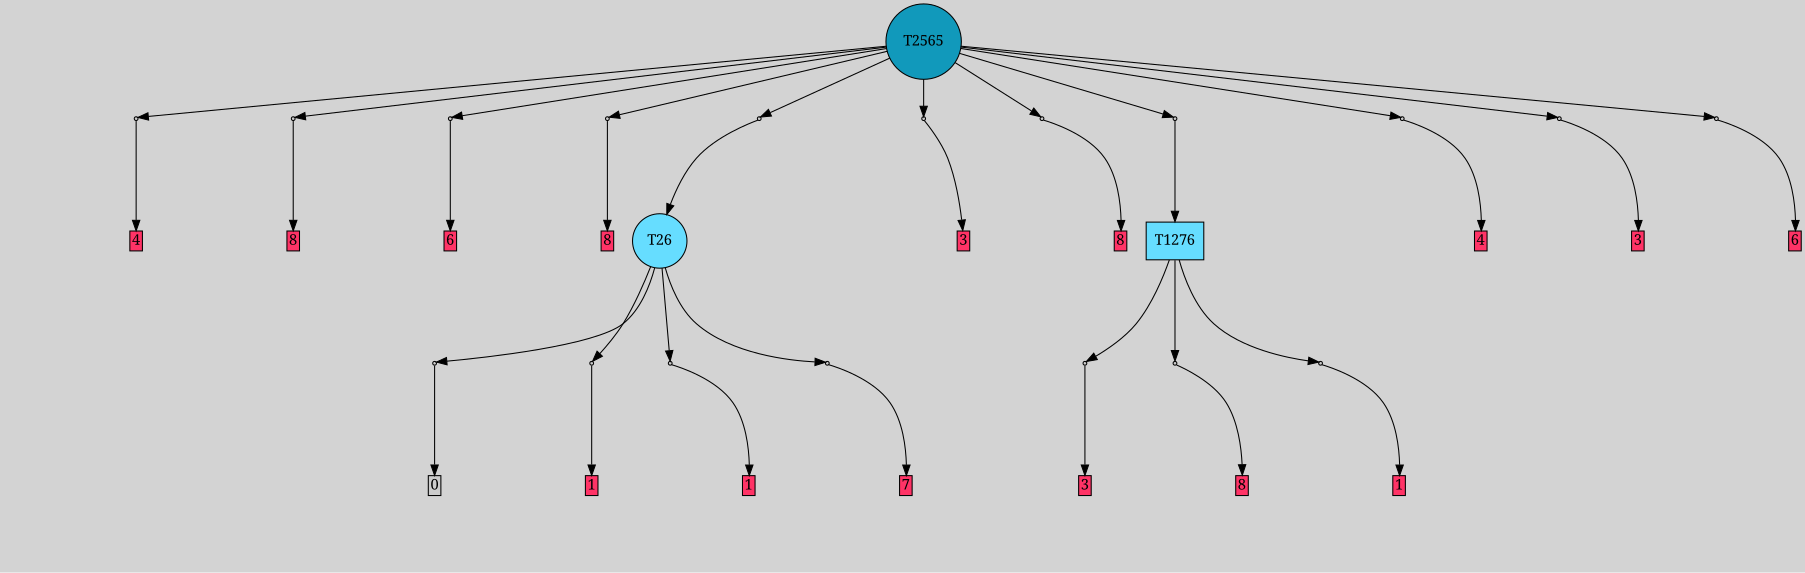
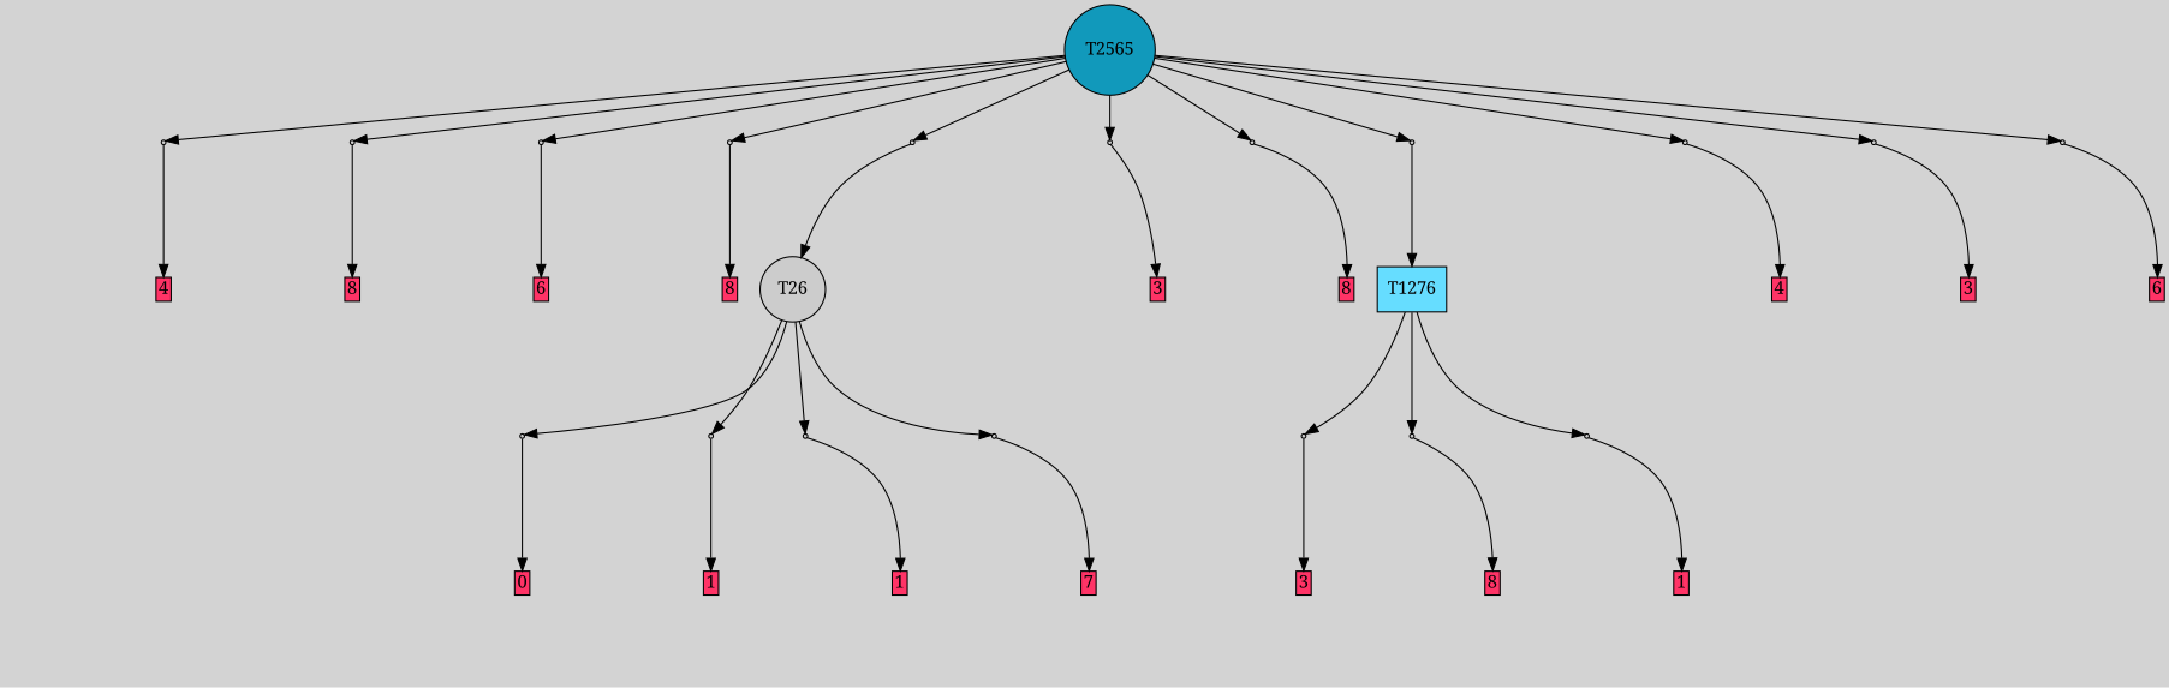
  digraph {
    bgcolor=lightgray
    fontname="Noto Serif"
    node [fontname="Noto Serif" shape=box style=filled]
    edge [fontname="Noto Serif"]
    T2565 [fillcolor="#1199bb" shape=circle]
    P33662 [fillcolor="#cccccc" shape=point]
    P33663 [fillcolor="#cccccc" shape=point]
    P33664 [fillcolor="#cccccc" shape=point]
    P33665 [fillcolor="#cccccc" shape=point]
    P33666 [fillcolor="#cccccc" shape=point]
    P33667 [fillcolor="#cccccc" shape=point]
    P33668 [fillcolor="#cccccc" shape=point]
    P33669 [fillcolor="#cccccc" shape=point]
    P33670 [fillcolor="#cccccc" shape=point]
    P33671 [fillcolor="#cccccc" shape=point]
    P33672 [fillcolor="#cccccc" shape=point]
-   T26 [fillcolor="#66ddff" shape=circle]
+   T26 [fillcolor="#cccccc" shape=circle]
    P33655 [fillcolor="#cccccc" shape=point]
    P33656 [fillcolor="#cccccc" shape=point]
    P33657 [fillcolor="#cccccc" shape=point]
    P33658 [fillcolor="#cccccc" shape=point]
    n18 [label="1|6&2|0#2|6&#92;n0|3&4|2#0|1&#92;n4|1&4|3#4|7&#92;n1|1&3|5#4|7&#92;n3|3&3|4#3|7&#92;n5|2&2|7#0|2&#92;n" style=invis]
-   n19 [fillcolor="#cccccc" height=0 label=0 margin=0.03 width=0]
+   n19 [fillcolor="#ff3366" height=0 label=0 margin=0.03 width=0]
    n20 [label="1|7&0|0#1|4&#92;n3|2&4|4#0|0&#92;n3|7&2|0#1|1&#92;n2|4&0|7#2|5&#92;n0|5&4|1#1|4&#92;n5|1&3|3#3|4&#92;n6|0&2|4#0|3&#92;n5|0&4|1#3|0&#92;n1|2&4|1#4|3&#92;n0|3&2|7#2|4&#92;n" style=invis]
    n21 [fillcolor="#ff3366" height=0 label=1 margin=0.03 width=0]
    n22 [label="3|2&4|4#0|0&#92;n1|2&4|1#4|3&#92;n2|4&0|7#2|5&#92;n0|5&4|1#1|4&#92;n5|1&3|3#3|4&#92;n6|0&2|4#0|3&#92;n2|3&0|0#0|2&#92;n5|0&4|1#3|0&#92;n3|7&2|0#1|1&#92;n0|3&2|7#2|5&#92;n" style=invis]
    n23 [fillcolor="#ff3366" height=0 label=1 margin=0.03 width=0]
    n24 [label="3|7&4|1#3|5&#92;n5|4&3|3#2|0&#92;n0|2&3|4#1|1&#92;n1|2&0|3#0|1&#92;n3|7&3|7#0|4&#92;n4|5&0|3#2|2&#92;n5|2&0|1#0|7&#92;n0|5&3|5#1|0&#92;n1|7&3|4#2|2&#92;n" style=invis]
    n25 [fillcolor="#ff3366" height=0 label=7 margin=0.03 width=0]
    T1276 [fillcolor="#66ddff"]
    P33659 [fillcolor="#cccccc" shape=point]
    P33660 [fillcolor="#cccccc" shape=point]
    P33661 [fillcolor="#cccccc" shape=point]
    n30 [label="3|0&3|2#2|0&#92;n4|6&1|5#0|7&#92;n5|1&1|7#1|7&#92;n0|6&0|4#0|2&#92;n5|6&1|4#0|2&#92;n4|2&3|3#3|0&#92;n2|4&4|0#4|4&#92;n3|6&2|1#0|5&#92;n2|7&1|7#2|1&#92;n1|6&2|7#2|2&#92;n" style=invis]
    n31 [fillcolor="#ff3366" height=0 label=3 margin=0.03 width=0]
    n32 [label="2|5&0|5#1|6&#92;n0|6&1|0#1|5&#92;n0|3&0|5#4|3&#92;n6|6&2|1#2|7&#92;n4|5&4|3#2|1&#92;n6|0&3|1#1|1&#92;n1|4&1|0#3|1&#92;n5|7&2|3#2|2&#92;n" style=invis]
    n33 [fillcolor="#ff3366" height=0 label=8 margin=0.03 width=0]
    n34 [label="6|2&1|3#1|7&#92;n4|3&4|0#0|0&#92;n3|3&2|0#4|6&#92;n1|0&0|5#4|1&#92;n2|7&3|5#3|4&#92;n1|2&0|3#3|2&#92;n6|6&2|6#3|2&#92;n5|2&0|0#0|0&#92;n" style=invis]
    n35 [fillcolor="#ff3366" height=0 label=1 margin=0.03 width=0]
    n36 [label="2|5&3|6#4|4&#92;n3|1&1|1#3|2&#92;n1|1&3|2#0|5&#92;n3|1&2|6#3|5&#92;n6|6&1|4#0|0&#92;n5|0&4|4#3|5&#92;n5|6&1|6#2|5&#92;n3|0&3|3#0|4&#92;n3|6&4|6#2|4&#92;n" style=invis]
    n37 [fillcolor="#ff3366" height=0 label=4 margin=0.03 width=0]
    n38 [label="2|5&0|5#4|6&#92;n0|6&1|0#1|5&#92;n0|3&0|5#4|3&#92;n5|7&2|3#2|2&#92;n4|5&4|3#2|1&#92;n6|0&3|1#1|1&#92;n1|4&1|0#3|1&#92;n1|2&3|1#3|4&#92;n6|6&2|1#2|7&#92;n" style=invis]
    n39 [fillcolor="#ff3366" height=0 label=8 margin=0.03 width=0]
    n40 [label="4|7&0|1#0|2&#92;n4|6&0|1#2|1&#92;n1|1&2|3#0|5&#92;n4|3&4|0#2|4&#92;n4|0&2|5#4|5&#92;n2|7&0|1#0|6&#92;n5|7&4|1#4|5&#92;n0|7&4|5#3|3&#92;n1|3&4|0#4|5&#92;n" style=invis]
    n41 [fillcolor="#ff3366" height=0 label=6 margin=0.03 width=0]
    n42 [label="0|6&1|0#1|5&#92;n6|6&2|1#2|7&#92;n2|5&0|5#4|6&#92;n4|2&4|3#4|1&#92;n4|3&0|5#4|3&#92;n5|0&3|1#1|1&#92;n6|1&0|1#3|5&#92;n" style=invis]
    n43 [fillcolor="#ff3366" height=0 label=8 margin=0.03 width=0]
    n44 [label="4|4&4|0#3|7&#92;n2|4&4|7#2|7&#92;n4|4&2|5#4|5&#92;n0|4&1|4#1|3&#92;n6|7&3|5#4|3&#92;n1|1&3|7#3|5&#92;n5|0&4|4#4|5&#92;n1|3&1|0#3|7&#92;n6|3&2|4#0|3&#92;n3|1&1|6#1|5&#92;n" style=invis]
    n45 [label="3|0&3|2#0|0&#92;n1|6&2|7#2|2&#92;n0|6&0|4#0|2&#92;n4|6&1|5#0|7&#92;n3|6&2|1#0|5&#92;n2|7&1|7#2|1&#92;n5|3&3|6#4|2&#92;n4|4&3|3#3|0&#92;n2|4&4|0#4|4&#92;n5|6&1|4#0|2&#92;n" style=invis]
    n46 [fillcolor="#ff3366" height=0 label=3 margin=0.03 width=0]
    n47 [label="2|5&0|5#4|6&#92;n0|6&1|0#1|5&#92;n2|6&2|4#4|5&#92;n0|3&0|5#4|3&#92;n5|7&2|3#2|2&#92;n6|0&3|1#1|1&#92;n1|4&1|0#3|1&#92;n1|2&3|1#3|4&#92;n6|6&2|1#2|7&#92;n" style=invis]
    n48 [fillcolor="#ff3366" height=0 label=8 margin=0.03 width=0]
    n49 [label="3|7&2|2#3|7&#92;n4|3&3|1#3|7&#92;n3|5&2|1#1|1&#92;n1|0&2|7#3|7&#92;n3|1&1|6#3|0&#92;n5|6&4|4#4|5&#92;n3|3&2|7#2|7&#92;n1|1&2|0#0|5&#92;n" style=invis]
    n50 [label="4|2&1|1#4|7&#92;n2|0&4|6#1|4&#92;n1|5&2|7#1|0&#92;n0|2&0|5#3|3&#92;n5|6&1|4#1|2&#92;n5|0&3|5#0|1&#92;n" style=invis]
    n51 [fillcolor="#ff3366" height=0 label=4 margin=0.03 width=0]
    n52 [label="3|3&1|3#1|4&#92;n5|6&1|4#0|2&#92;n1|6&2|7#2|2&#92;n0|6&0|4#0|2&#92;n3|0&3|2#0|0&#92;n3|6&2|1#0|5&#92;n4|2&3|3#3|0&#92;n5|1&3|3#4|4&#92;n2|7&1|7#2|1&#92;n4|6&1|5#0|7&#92;n" style=invis]
    n53 [fillcolor="#ff3366" height=0 label=3 margin=0.03 width=0]
    n54 [label="6|2&4|1#4|0&#92;n2|2&2|0#2|6&#92;n1|0&1|0#4|6&#92;n4|3&4|3#4|4&#92;n" style=invis]
    n55 [fillcolor="#ff3366" height=0 label=6 margin=0.03 width=0]
    subgraph sub_1 {
      rank=same
      T2565
    }
    T2565 -> P33662
    T2565 -> P33663
    T2565 -> P33664
    T2565 -> P33665
    T2565 -> P33666
    T2565 -> P33667
    T2565 -> P33668
    T2565 -> P33669
    T2565 -> P33670
    T2565 -> P33671
    T2565 -> P33672
    P33662 -> n36 [style=invis]
    P33662 -> n37
    P33663 -> n38 [style=invis]
    P33663 -> n39
    P33664 -> n40 [style=invis]
    P33664 -> n41
    P33665 -> n42 [style=invis]
    P33665 -> n43
    P33666 -> T26
    P33666 -> n44 [style=invis]
    P33667 -> n45 [style=invis]
    P33667 -> n46
    P33668 -> n47 [style=invis]
    P33668 -> n48
    P33669 -> T1276
    P33669 -> n49 [style=invis]
    P33670 -> n50 [style=invis]
    P33670 -> n51
    P33671 -> n52 [style=invis]
    P33671 -> n53
    P33672 -> n54 [style=invis]
    P33672 -> n55
    T26 -> P33655
    T26 -> P33656
    T26 -> P33657
    T26 -> P33658
    P33655 -> n18 [style=invis]
    P33655 -> n19
    P33656 -> n20 [style=invis]
    P33656 -> n21
    P33657 -> n22 [style=invis]
    P33657 -> n23
    P33658 -> n24 [style=invis]
    P33658 -> n25
    T1276 -> P33659
    T1276 -> P33660
    T1276 -> P33661
    P33659 -> n30 [style=invis]
    P33659 -> n31
    P33660 -> n32 [style=invis]
    P33660 -> n33
    P33661 -> n34 [style=invis]
    P33661 -> n35
  }
